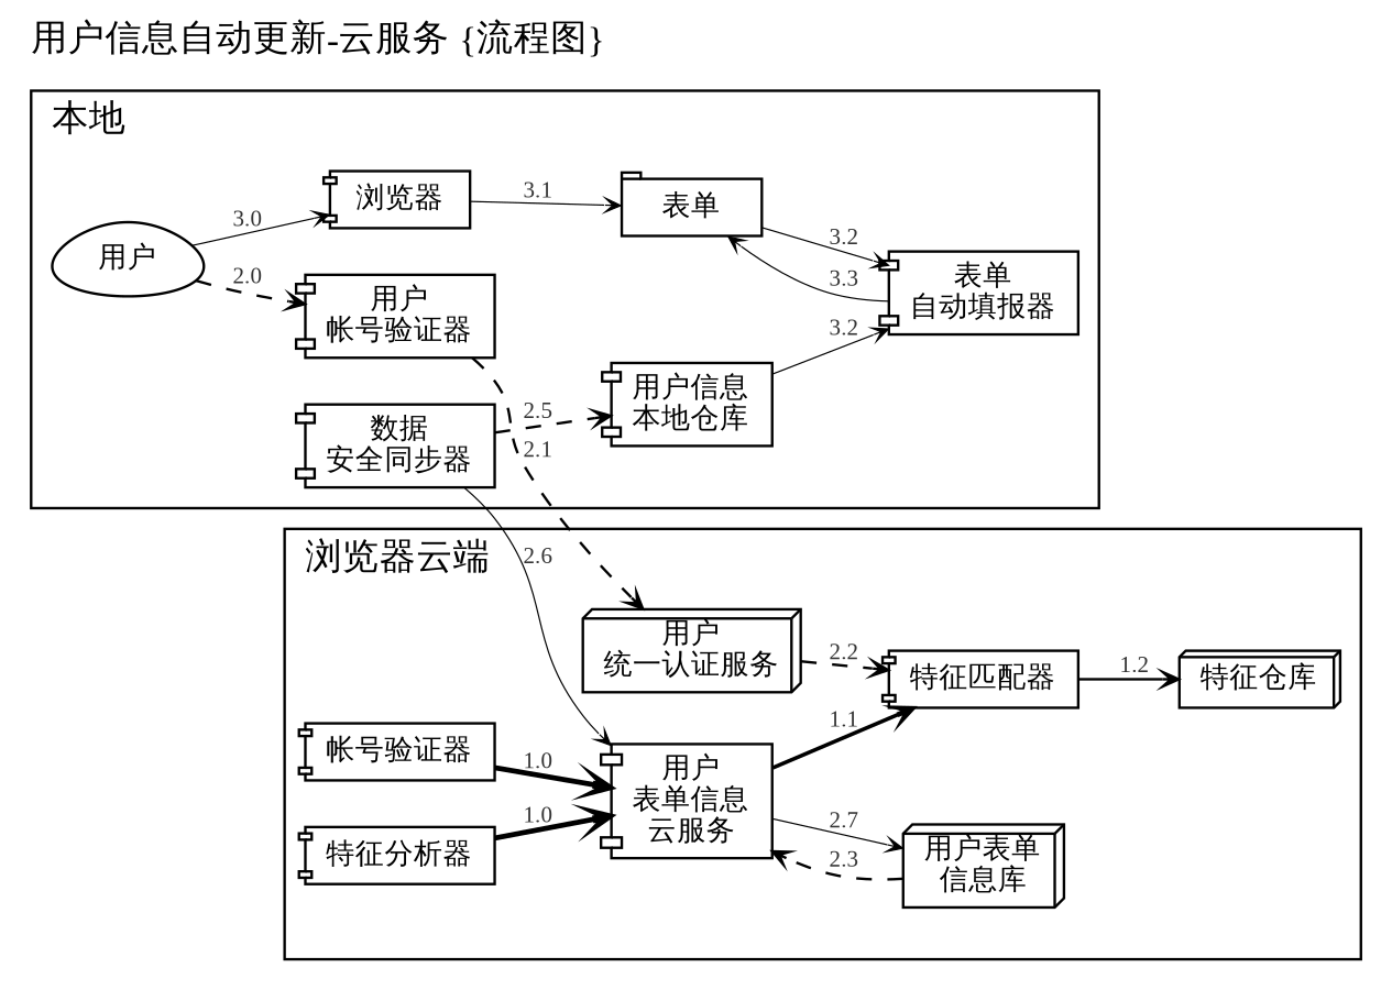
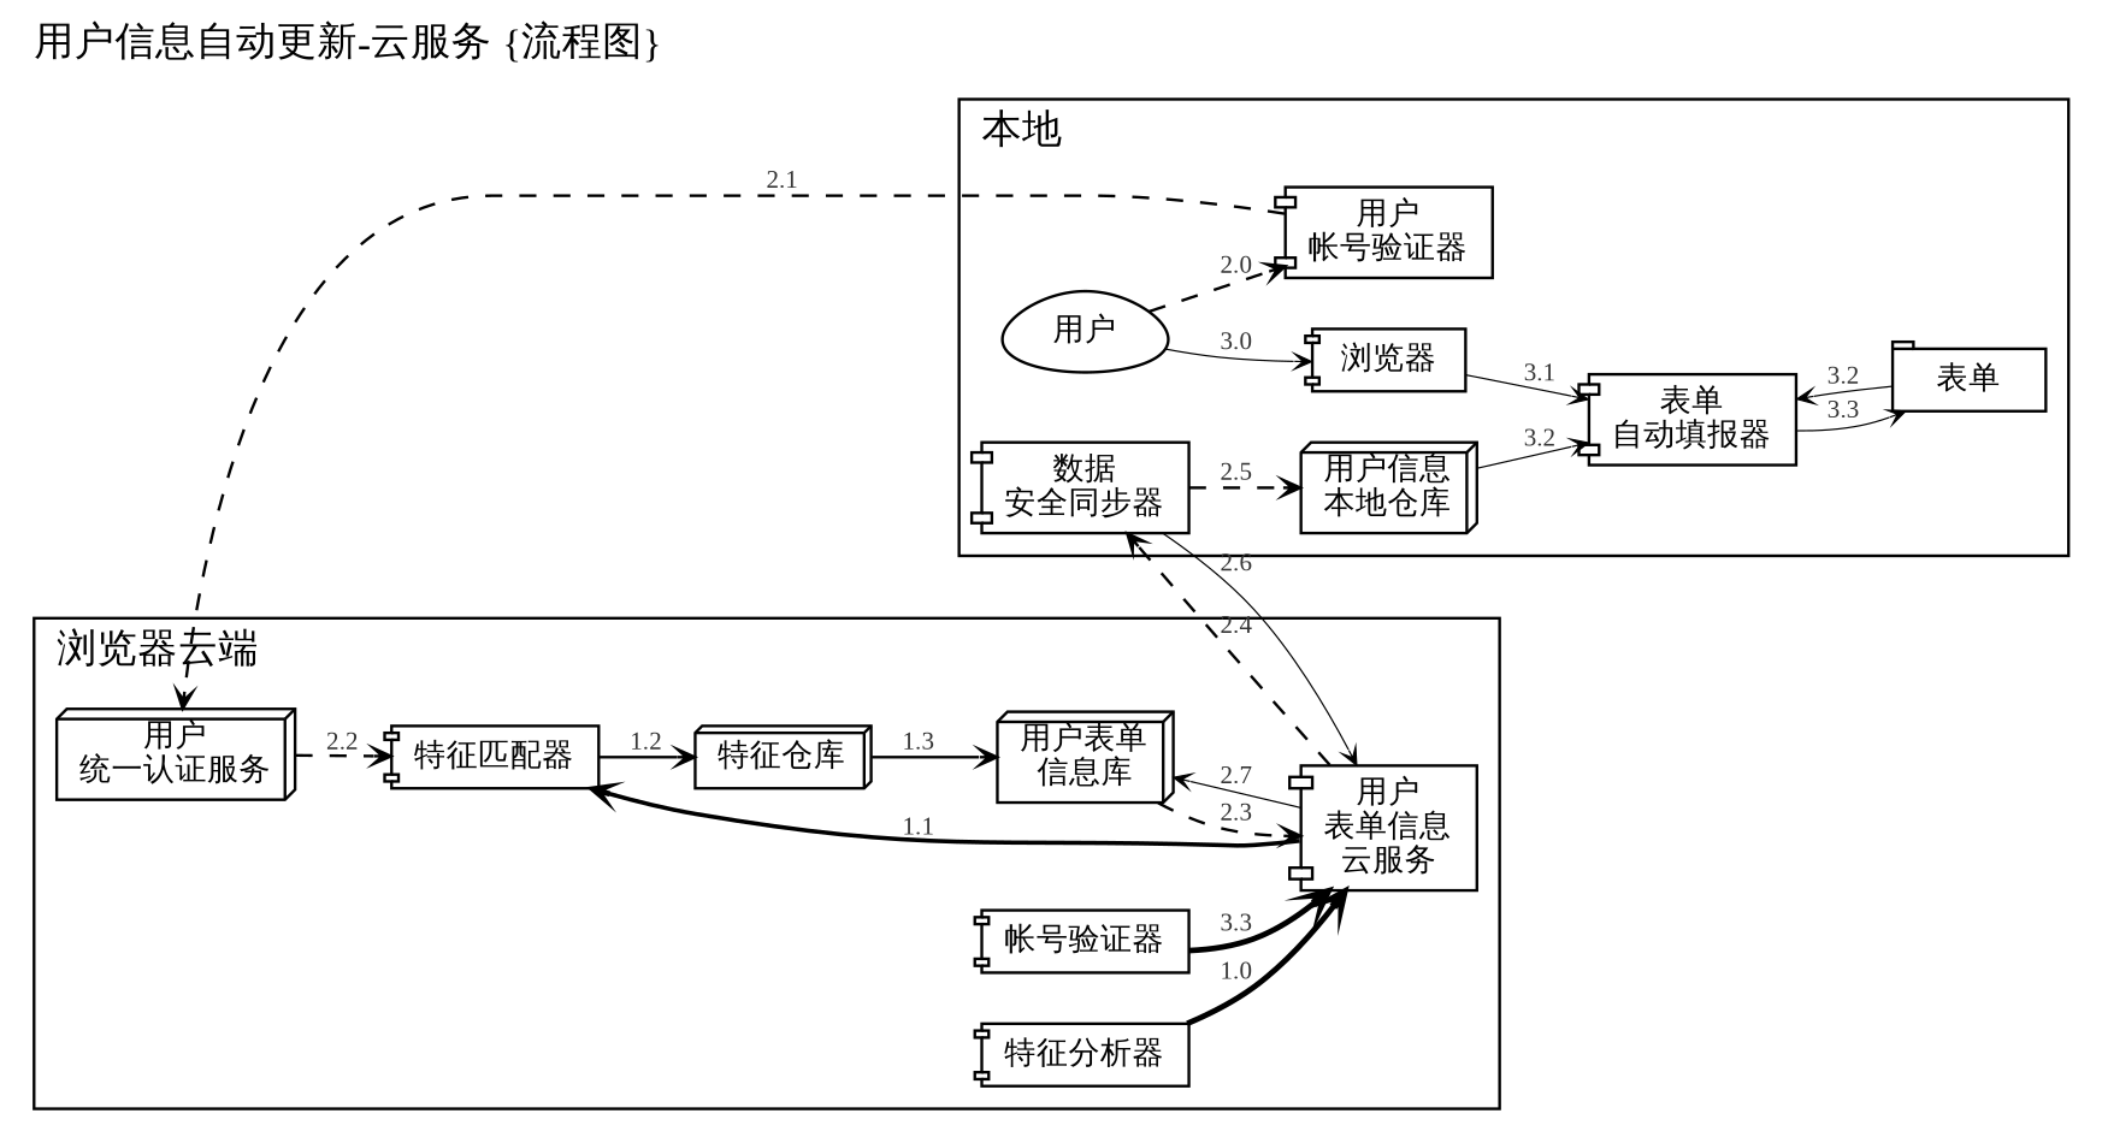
  digraph {
    fontname="Liberation Serif"
    fontsize=14.0
    label="用户信息自动更新-云服务 {流程图}"
    labeljust=l
    labelloc=t
    rankdir=LR
    ranksep=0.3
    node [fontname="Liberation Serif" fontsize=11.0 shape=component]
    edge [arrowhead=vee arrowsize=0.6 arrowtail=none fontcolor="#333333" fontname="Liberation Serif" fontsize=9.0 style="setlinewidth(0.5)"]
    n1 [height=0.3 label="用户" shape=egg]
    n2 [height=0.3 label="浏览器"]
    n3 [height=0.3 label="用户\n帐号验证器"]
    n4 [height=0.3 label="表单" shape=tab]
    n5 [height=0.3 label="表单\n自动填报器"]
-   n6 [height=0.3 label="用户信息\n本地仓库"]
+   n6 [height=0.3 label="用户信息\n本地仓库" shape=box3d]
    n7 [height=0.3 label="数据\n安全同步器"]
    n8 [height=0.3 label="用户\n统一认证服务" shape=box3d]
    n9 [height=0.3 label="用户\n表单信息\n云服务"]
    n10 [height=0.3 label="用户表单\n信息库" shape=box3d]
    n11 [height=0.3 label="特征匹配器"]
    n12 [height=0.3 label="帐号验证器"]
    n13 [height=0.3 label="特征分析器"]
    n14 [height=0.3 label="特征仓库" shape=box3d]
    subgraph cluster_1 {
      label="本地"
      n1
      n2
      n3
      n4
      n5
      n6
      n7
    }
    subgraph cluster_2 {
      label="浏览器云端"
      n8
      n9
      n10
      n11
      n12
      n13
      n14
    }
    n1 -> n2 [label=3.0]
    n1 -> n3 [label=2.0 style=dashed]
-   n2 -> n4 [label=3.1]
+   n2 -> n5 [label=3.1]
    n3 -> n8 [label=2.1 style=dashed]
    n4 -> n5 [label=3.2]
    n5 -> n4 [label=3.3]
    n6 -> n5 [label=3.2]
    n7 -> n6 [label=2.5 style=dashed]
    n7 -> n9 [label=2.6]
    n8 -> n11 [label=2.2 style=dashed]
+   n9 -> n7 [label=2.4 style=dashed]
    n9 -> n10 [label=2.7]
    n9 -> n11 [label=1.1 style="setlinewidth(1.5)"]
    n10 -> n9 [label=2.3 style=dashed]
    n11 -> n14 [label=1.2 style="setlinewidth(1)"]
-   n12 -> n9 [label=1.0 style="setlinewidth(2)"]
+   n12 -> n9 [label=3.3 style="setlinewidth(2)"]
    n13 -> n9 [label=1.0 style="setlinewidth(2)"]
+   n14 -> n10 [label=1.3 style="setlinewidth(1)"]
  }
